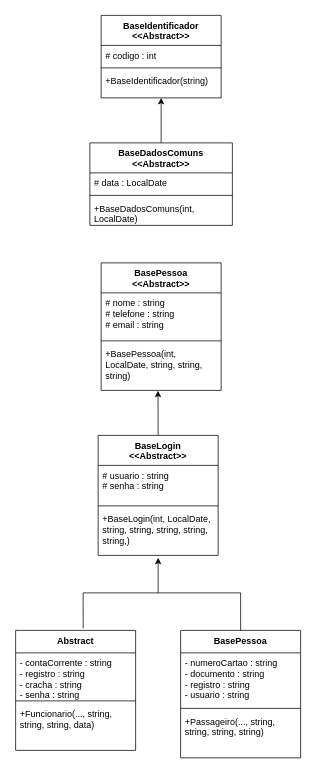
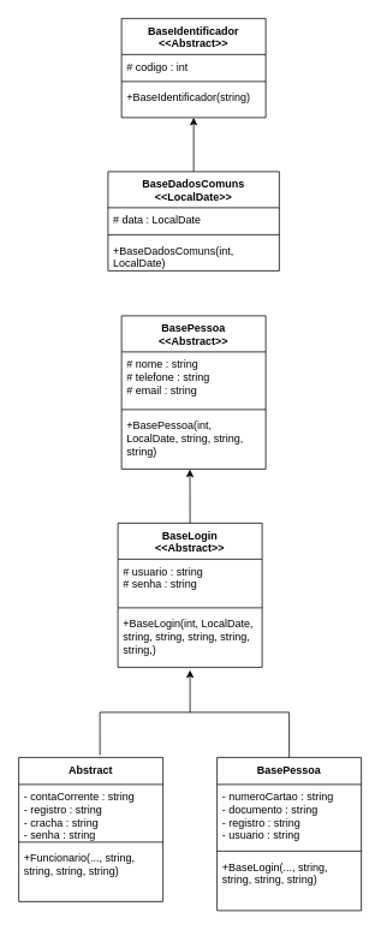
  <mxCell id="0" />
  <mxCell id="1" parent="0" />
  <mxCell id="2" value="BaseIdentificador&lt;br&gt;&amp;lt;&amp;lt;Abstract&amp;gt;&amp;gt;" style="swimlane;fontStyle=1;align=center;verticalAlign=top;childLayout=stackLayout;horizontal=1;startSize=40;horizontalStack=0;resizeParent=1;resizeParentMax=0;resizeLast=0;collapsible=1;marginBottom=0;whiteSpace=wrap;html=1;" vertex="1" parent="1"><mxGeometry x="134" y="20" width="160" height="110" as="geometry" /></mxCell>
  <mxCell id="3" value="# codigo : int" style="text;strokeColor=none;fillColor=none;align=left;verticalAlign=top;spacingLeft=4;spacingRight=4;overflow=hidden;rotatable=0;points=[[0,0.5],[1,0.5]];portConstraint=eastwest;whiteSpace=wrap;html=1;" vertex="1" parent="2"><mxGeometry y="40" width="160" height="26" as="geometry" /></mxCell>
  <mxCell id="4" value="" style="line;strokeWidth=1;fillColor=none;align=left;verticalAlign=middle;spacingTop=-1;spacingLeft=3;spacingRight=3;rotatable=0;labelPosition=right;points=[];portConstraint=eastwest;strokeColor=inherit;" vertex="1" parent="2"><mxGeometry y="66" width="160" height="8" as="geometry" /></mxCell>
  <mxCell id="5" value="+BaseIdentificador(string)" style="text;strokeColor=none;fillColor=none;align=left;verticalAlign=top;spacingLeft=4;spacingRight=4;overflow=hidden;rotatable=0;points=[[0,0.5],[1,0.5]];portConstraint=eastwest;whiteSpace=wrap;html=1;" vertex="1" parent="2"><mxGeometry y="74" width="160" height="36" as="geometry" /></mxCell>
- <mxCell id="6" value="BaseDadosComuns&lt;br&gt;&amp;lt;&amp;lt;Abstract&amp;gt;&amp;gt;" style="swimlane;fontStyle=1;align=center;verticalAlign=top;childLayout=stackLayout;horizontal=1;startSize=40;horizontalStack=0;resizeParent=1;resizeParentMax=0;resizeLast=0;collapsible=1;marginBottom=0;whiteSpace=wrap;html=1;" vertex="1" parent="1"><mxGeometry x="119" y="190" width="190" height="110" as="geometry" /></mxCell>
+ <mxCell id="6" value="BaseDadosComuns&lt;br&gt;&amp;lt;&amp;lt;LocalDate&amp;gt;&amp;gt;" style="swimlane;fontStyle=1;align=center;verticalAlign=top;childLayout=stackLayout;horizontal=1;startSize=40;horizontalStack=0;resizeParent=1;resizeParentMax=0;resizeLast=0;collapsible=1;marginBottom=0;whiteSpace=wrap;html=1;" vertex="1" parent="1"><mxGeometry x="119" y="190" width="190" height="110" as="geometry" /></mxCell>
  <mxCell id="7" value="# data : LocalDate" style="text;strokeColor=none;fillColor=none;align=left;verticalAlign=top;spacingLeft=4;spacingRight=4;overflow=hidden;rotatable=0;points=[[0,0.5],[1,0.5]];portConstraint=eastwest;whiteSpace=wrap;html=1;" vertex="1" parent="6"><mxGeometry y="40" width="190" height="26" as="geometry" /></mxCell>
  <mxCell id="8" value="" style="line;strokeWidth=1;fillColor=none;align=left;verticalAlign=middle;spacingTop=-1;spacingLeft=3;spacingRight=3;rotatable=0;labelPosition=right;points=[];portConstraint=eastwest;strokeColor=inherit;" vertex="1" parent="6"><mxGeometry y="66" width="190" height="8" as="geometry" /></mxCell>
  <mxCell id="9" value="+BaseDadosComuns(int, LocalDate)" style="text;strokeColor=none;fillColor=none;align=left;verticalAlign=top;spacingLeft=4;spacingRight=4;overflow=hidden;rotatable=0;points=[[0,0.5],[1,0.5]];portConstraint=eastwest;whiteSpace=wrap;html=1;" vertex="1" parent="6"><mxGeometry y="74" width="190" height="36" as="geometry" /></mxCell>
  <mxCell id="10" value="BasePessoa&lt;br&gt;&amp;lt;&amp;lt;Abstract&amp;gt;&amp;gt;" style="swimlane;fontStyle=1;align=center;verticalAlign=top;childLayout=stackLayout;horizontal=1;startSize=40;horizontalStack=0;resizeParent=1;resizeParentMax=0;resizeLast=0;collapsible=1;marginBottom=0;whiteSpace=wrap;html=1;" vertex="1" parent="1"><mxGeometry x="134" y="350" width="160" height="170" as="geometry" /></mxCell>
  <mxCell id="11" value="# nome : string&lt;br&gt;# telefone : string&lt;br&gt;# email : string" style="text;strokeColor=none;fillColor=none;align=left;verticalAlign=top;spacingLeft=4;spacingRight=4;overflow=hidden;rotatable=0;points=[[0,0.5],[1,0.5]];portConstraint=eastwest;whiteSpace=wrap;html=1;" vertex="1" parent="10"><mxGeometry y="40" width="160" height="60" as="geometry" /></mxCell>
  <mxCell id="12" value="" style="line;strokeWidth=1;fillColor=none;align=left;verticalAlign=middle;spacingTop=-1;spacingLeft=3;spacingRight=3;rotatable=0;labelPosition=right;points=[];portConstraint=eastwest;strokeColor=inherit;" vertex="1" parent="10"><mxGeometry y="100" width="160" height="8" as="geometry" /></mxCell>
  <mxCell id="13" value="+BasePessoa(int, LocalDate, string, string, string)" style="text;strokeColor=none;fillColor=none;align=left;verticalAlign=top;spacingLeft=4;spacingRight=4;overflow=hidden;rotatable=0;points=[[0,0.5],[1,0.5]];portConstraint=eastwest;whiteSpace=wrap;html=1;" vertex="1" parent="10"><mxGeometry y="108" width="160" height="62" as="geometry" /></mxCell>
  <mxCell id="14" value="BaseLogin&lt;br&gt;&amp;lt;&amp;lt;Abstract&amp;gt;&amp;gt;" style="swimlane;fontStyle=1;align=center;verticalAlign=top;childLayout=stackLayout;horizontal=1;startSize=40;horizontalStack=0;resizeParent=1;resizeParentMax=0;resizeLast=0;collapsible=1;marginBottom=0;whiteSpace=wrap;html=1;" vertex="1" parent="1"><mxGeometry x="130" y="580" width="160" height="160" as="geometry" /></mxCell>
  <mxCell id="15" value="# usuario : string&lt;br&gt;# senha : string&lt;br&gt;" style="text;strokeColor=none;fillColor=none;align=left;verticalAlign=top;spacingLeft=4;spacingRight=4;overflow=hidden;rotatable=0;points=[[0,0.5],[1,0.5]];portConstraint=eastwest;whiteSpace=wrap;html=1;" vertex="1" parent="14"><mxGeometry y="40" width="160" height="50" as="geometry" /></mxCell>
  <mxCell id="16" value="" style="line;strokeWidth=1;fillColor=none;align=left;verticalAlign=middle;spacingTop=-1;spacingLeft=3;spacingRight=3;rotatable=0;labelPosition=right;points=[];portConstraint=eastwest;strokeColor=inherit;" vertex="1" parent="14"><mxGeometry y="90" width="160" height="8" as="geometry" /></mxCell>
  <mxCell id="17" value="+BaseLogin(int, LocalDate, string, string, string, string, string,)" style="text;strokeColor=none;fillColor=none;align=left;verticalAlign=top;spacingLeft=4;spacingRight=4;overflow=hidden;rotatable=0;points=[[0,0.5],[1,0.5]];portConstraint=eastwest;whiteSpace=wrap;html=1;" vertex="1" parent="14"><mxGeometry y="98" width="160" height="62" as="geometry" /></mxCell>
  <mxCell id="18" value="Abstract" style="swimlane;fontStyle=1;align=center;verticalAlign=top;childLayout=stackLayout;horizontal=1;startSize=30;horizontalStack=0;resizeParent=1;resizeParentMax=0;resizeLast=0;collapsible=1;marginBottom=0;whiteSpace=wrap;html=1;" vertex="1" parent="1"><mxGeometry x="20" y="840" width="160" height="160" as="geometry" /></mxCell>
  <mxCell id="19" value="- contaCorrente : string&lt;br&gt;- registro : string&lt;br&gt;- cracha : string&lt;br&gt;- senha : string" style="text;strokeColor=none;fillColor=none;align=left;verticalAlign=top;spacingLeft=4;spacingRight=4;overflow=hidden;rotatable=0;points=[[0,0.5],[1,0.5]];portConstraint=eastwest;whiteSpace=wrap;html=1;" vertex="1" parent="18"><mxGeometry y="30" width="160" height="60" as="geometry" /></mxCell>
  <mxCell id="20" value="" style="line;strokeWidth=1;fillColor=none;align=left;verticalAlign=middle;spacingTop=-1;spacingLeft=3;spacingRight=3;rotatable=0;labelPosition=right;points=[];portConstraint=eastwest;strokeColor=inherit;" vertex="1" parent="18"><mxGeometry y="90" width="160" height="8" as="geometry" /></mxCell>
- <mxCell id="21" value="+Funcionario(..., string, string, string, data)" style="text;strokeColor=none;fillColor=none;align=left;verticalAlign=top;spacingLeft=4;spacingRight=4;overflow=hidden;rotatable=0;points=[[0,0.5],[1,0.5]];portConstraint=eastwest;whiteSpace=wrap;html=1;" vertex="1" parent="18"><mxGeometry y="98" width="160" height="62" as="geometry" /></mxCell>
+ <mxCell id="21" value="+Funcionario(..., string, string, string, string)" style="text;strokeColor=none;fillColor=none;align=left;verticalAlign=top;spacingLeft=4;spacingRight=4;overflow=hidden;rotatable=0;points=[[0,0.5],[1,0.5]];portConstraint=eastwest;whiteSpace=wrap;html=1;" vertex="1" parent="18"><mxGeometry y="98" width="160" height="62" as="geometry" /></mxCell>
  <mxCell id="22" value="BasePessoa&lt;br&gt;" style="swimlane;fontStyle=1;align=center;verticalAlign=top;childLayout=stackLayout;horizontal=1;startSize=30;horizontalStack=0;resizeParent=1;resizeParentMax=0;resizeLast=0;collapsible=1;marginBottom=0;whiteSpace=wrap;html=1;" vertex="1" parent="1"><mxGeometry x="240" y="840" width="160" height="170" as="geometry" /></mxCell>
  <mxCell id="23" value="- numeroCartao : string&lt;br&gt;- documento : string&lt;br&gt;- registro : string&lt;br&gt;- usuario : string" style="text;strokeColor=none;fillColor=none;align=left;verticalAlign=top;spacingLeft=4;spacingRight=4;overflow=hidden;rotatable=0;points=[[0,0.5],[1,0.5]];portConstraint=eastwest;whiteSpace=wrap;html=1;" vertex="1" parent="22"><mxGeometry y="30" width="160" height="70" as="geometry" /></mxCell>
  <mxCell id="24" value="" style="line;strokeWidth=1;fillColor=none;align=left;verticalAlign=middle;spacingTop=-1;spacingLeft=3;spacingRight=3;rotatable=0;labelPosition=right;points=[];portConstraint=eastwest;strokeColor=inherit;" vertex="1" parent="22"><mxGeometry y="100" width="160" height="8" as="geometry" /></mxCell>
- <mxCell id="25" value="+Passageiro(..., string, string, string, string)" style="text;strokeColor=none;fillColor=none;align=left;verticalAlign=top;spacingLeft=4;spacingRight=4;overflow=hidden;rotatable=0;points=[[0,0.5],[1,0.5]];portConstraint=eastwest;whiteSpace=wrap;html=1;" vertex="1" parent="22"><mxGeometry y="108" width="160" height="62" as="geometry" /></mxCell>
+ <mxCell id="25" value="+BaseLogin(..., string, string, string, string)" style="text;strokeColor=none;fillColor=none;align=left;verticalAlign=top;spacingLeft=4;spacingRight=4;overflow=hidden;rotatable=0;points=[[0,0.5],[1,0.5]];portConstraint=eastwest;whiteSpace=wrap;html=1;" vertex="1" parent="22"><mxGeometry y="108" width="160" height="62" as="geometry" /></mxCell>
  <mxCell id="26" value="" style="endArrow=classic;html=1;rounded=0;exitX=0.5;exitY=0;exitDx=0;exitDy=0;" edge="1" parent="1" source="6"><mxGeometry width="50" height="50" relative="1" as="geometry"><mxPoint x="150" y="270" as="sourcePoint" /><mxPoint x="214" y="130" as="targetPoint" /></mxGeometry></mxCell>
  <mxCell id="27" value="" style="endArrow=classic;html=1;rounded=0;entryX=0.5;entryY=1.051;entryDx=0;entryDy=0;entryPerimeter=0;" edge="1" parent="1" target="17"><mxGeometry width="50" height="50" relative="1" as="geometry"><mxPoint x="210" y="790" as="sourcePoint" /><mxPoint x="320" y="770" as="targetPoint" /></mxGeometry></mxCell>
  <mxCell id="28" value="" style="endArrow=none;html=1;rounded=0;" edge="1" parent="1"><mxGeometry width="50" height="50" relative="1" as="geometry"><mxPoint x="210" y="790" as="sourcePoint" /><mxPoint x="320" y="790" as="targetPoint" /></mxGeometry></mxCell>
  <mxCell id="29" value="" style="endArrow=none;html=1;rounded=0;" edge="1" parent="1"><mxGeometry width="50" height="50" relative="1" as="geometry"><mxPoint x="110" y="790" as="sourcePoint" /><mxPoint x="210" y="790" as="targetPoint" /></mxGeometry></mxCell>
  <mxCell id="30" value="" style="endArrow=none;html=1;rounded=0;exitX=0.5;exitY=0;exitDx=0;exitDy=0;" edge="1" parent="1" source="22"><mxGeometry width="50" height="50" relative="1" as="geometry"><mxPoint x="320" y="830" as="sourcePoint" /><mxPoint x="320" y="790" as="targetPoint" /></mxGeometry></mxCell>
  <mxCell id="31" value="" style="endArrow=none;html=1;rounded=0;exitX=0.563;exitY=-0.017;exitDx=0;exitDy=0;exitPerimeter=0;" edge="1" parent="1" source="18"><mxGeometry width="50" height="50" relative="1" as="geometry"><mxPoint x="270" y="910" as="sourcePoint" /><mxPoint x="110" y="790" as="targetPoint" /></mxGeometry></mxCell>
  <mxCell id="32" value="" style="endArrow=classic;html=1;rounded=0;entryX=0.474;entryY=1.007;entryDx=0;entryDy=0;entryPerimeter=0;exitX=0.5;exitY=0;exitDx=0;exitDy=0;" edge="1" parent="1" source="14" target="13"><mxGeometry width="50" height="50" relative="1" as="geometry"><mxPoint x="190" y="590" as="sourcePoint" /><mxPoint x="240" y="540" as="targetPoint" /></mxGeometry></mxCell>
